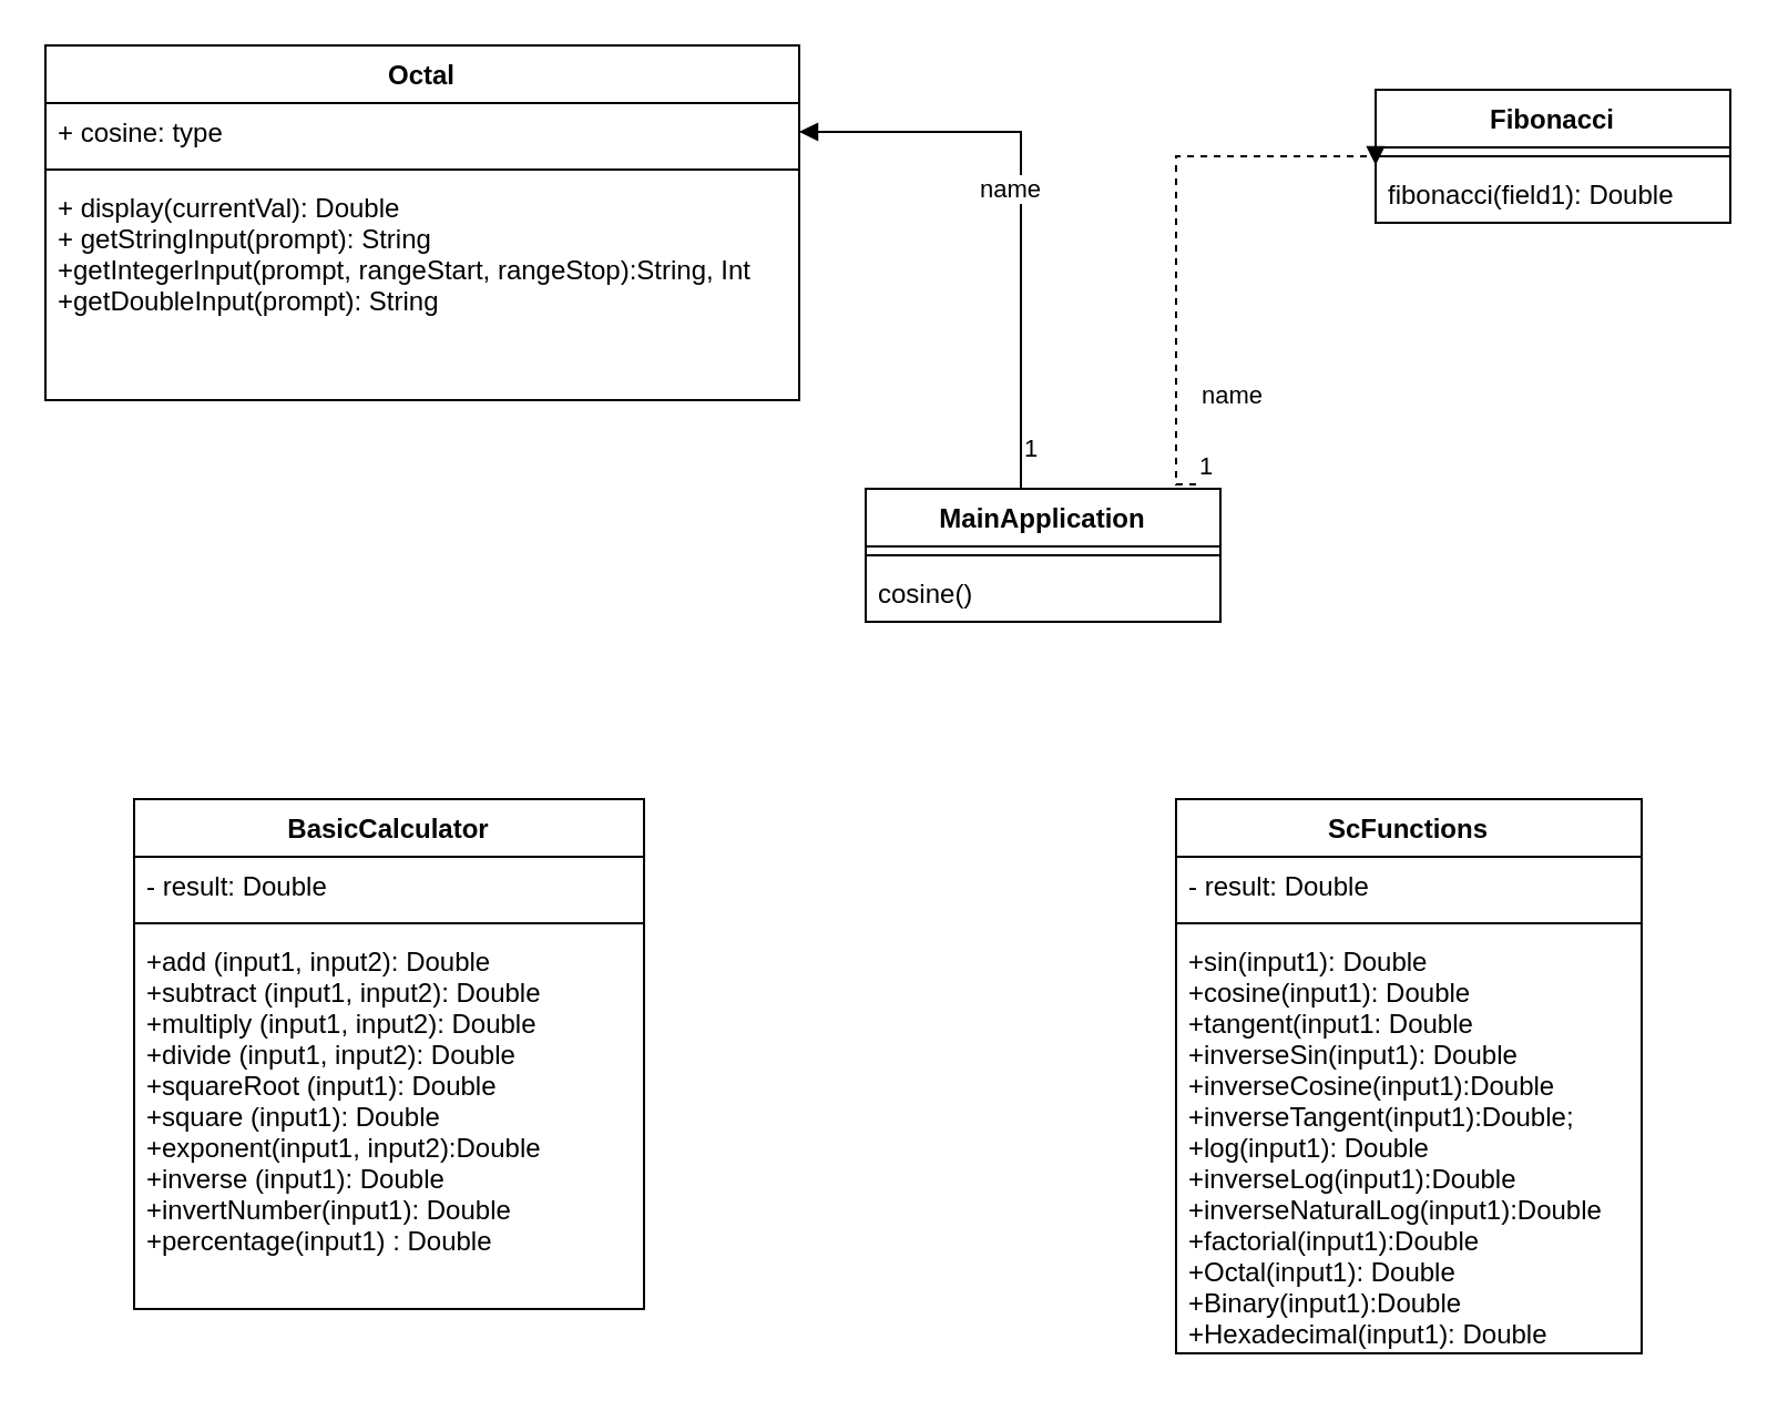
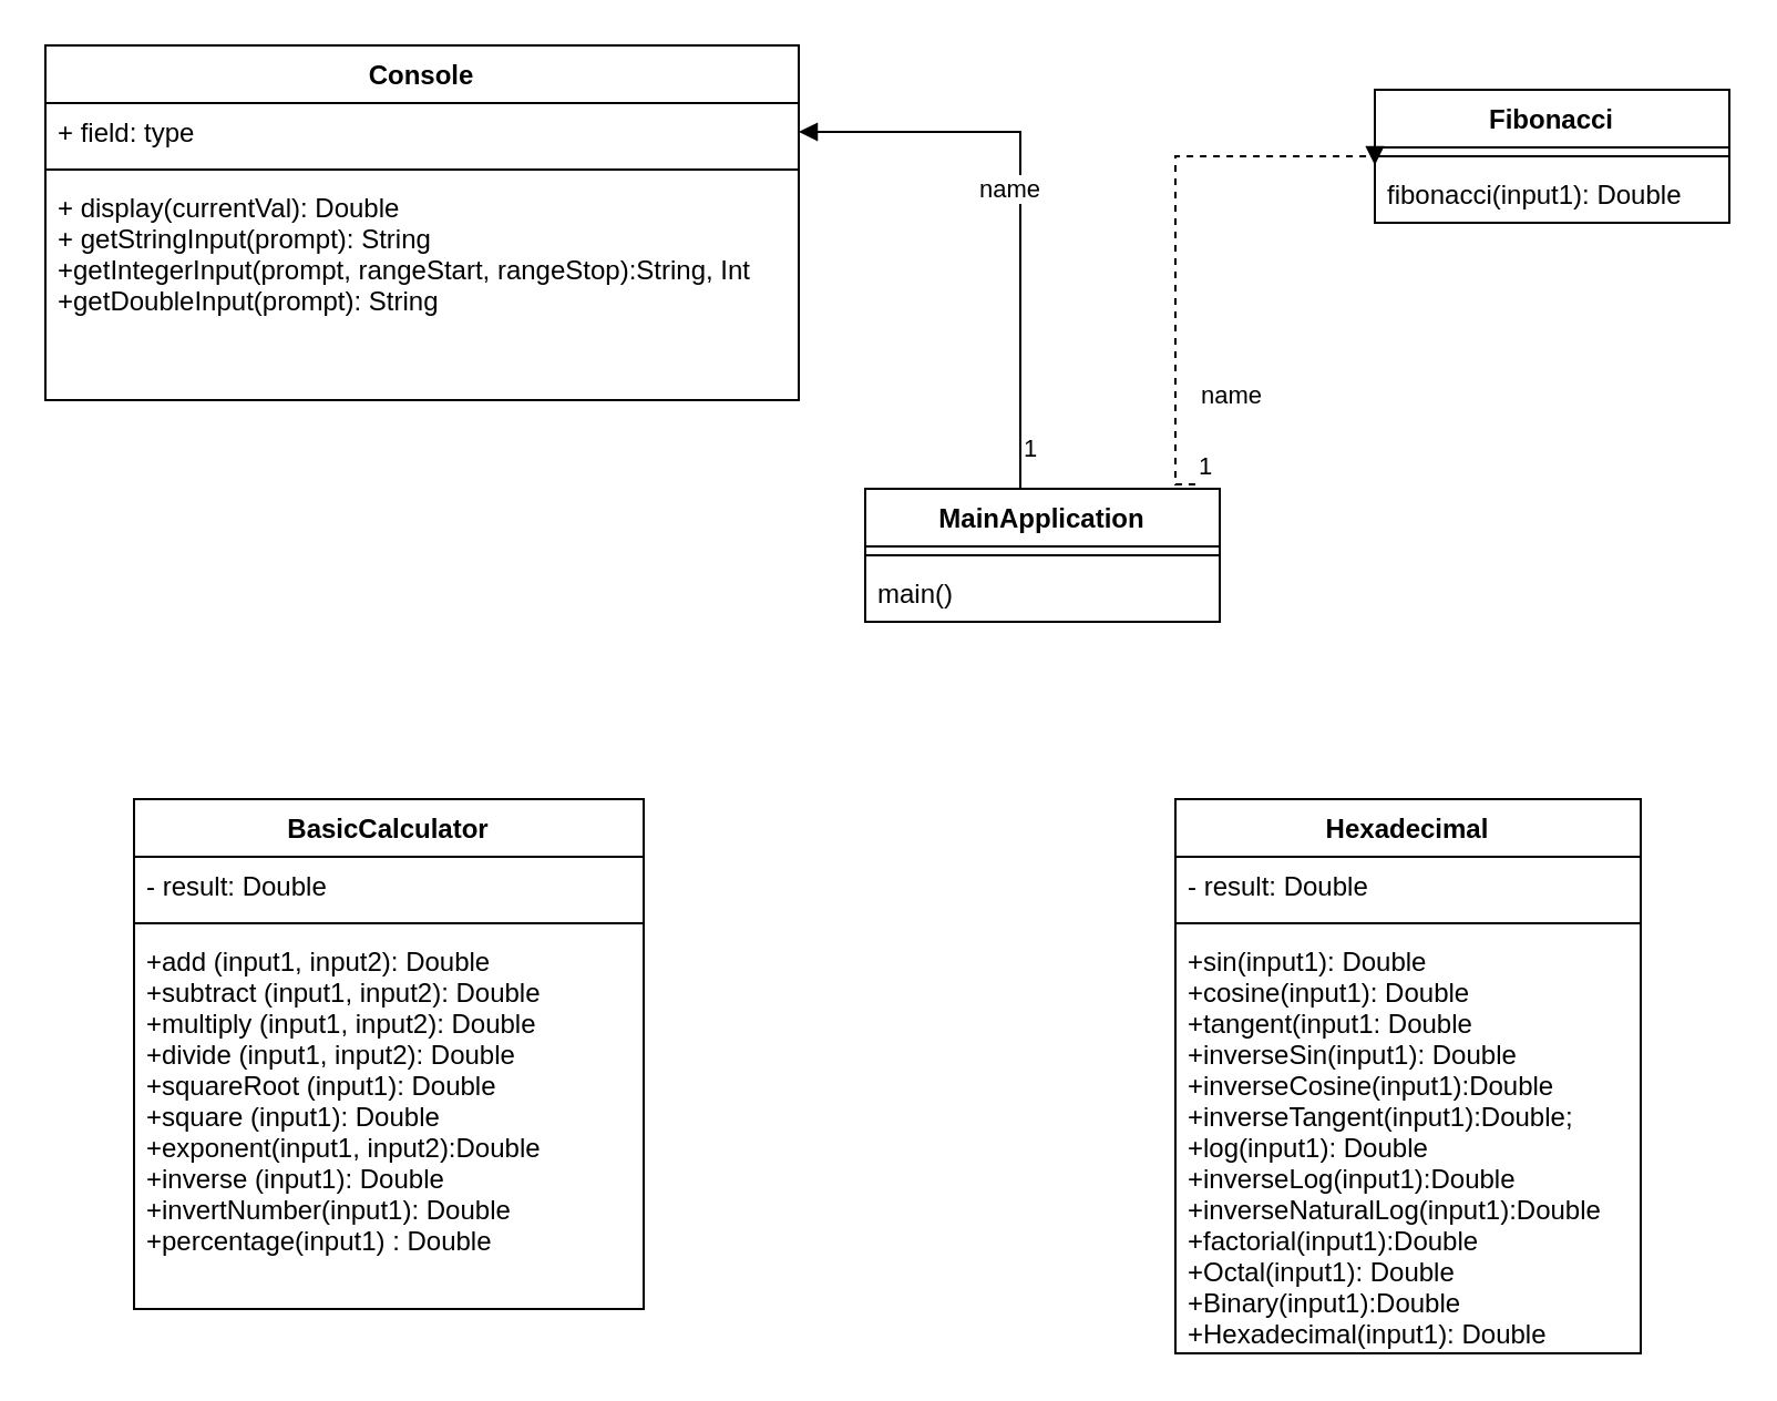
  <mxCell id="0" />
  <mxCell id="1" parent="0" />
  <mxCell id="2" value="MainApplication" style="swimlane;fontStyle=1;align=center;verticalAlign=top;childLayout=stackLayout;horizontal=1;startSize=26;horizontalStack=0;resizeParent=1;resizeParentMax=0;resizeLast=0;collapsible=1;marginBottom=0;" parent="1" vertex="1"><mxGeometry x="390" y="220" width="160" height="60" as="geometry" /></mxCell>
  <mxCell id="3" value="" style="line;strokeWidth=1;fillColor=none;align=left;verticalAlign=middle;spacingTop=-1;spacingLeft=3;spacingRight=3;rotatable=0;labelPosition=right;points=[];portConstraint=eastwest;" parent="2" vertex="1"><mxGeometry y="26" width="160" height="8" as="geometry" /></mxCell>
- <mxCell id="4" value="cosine()" style="text;strokeColor=none;fillColor=none;align=left;verticalAlign=top;spacingLeft=4;spacingRight=4;overflow=hidden;rotatable=0;points=[[0,0.5],[1,0.5]];portConstraint=eastwest;" parent="2" vertex="1"><mxGeometry y="34" width="160" height="26" as="geometry" /></mxCell>
+ <mxCell id="4" value="main()" style="text;strokeColor=none;fillColor=none;align=left;verticalAlign=top;spacingLeft=4;spacingRight=4;overflow=hidden;rotatable=0;points=[[0,0.5],[1,0.5]];portConstraint=eastwest;" parent="2" vertex="1"><mxGeometry y="34" width="160" height="26" as="geometry" /></mxCell>
  <mxCell id="5" value="BasicCalculator" style="swimlane;fontStyle=1;align=center;verticalAlign=top;childLayout=stackLayout;horizontal=1;startSize=26;horizontalStack=0;resizeParent=1;resizeParentMax=0;resizeLast=0;collapsible=1;marginBottom=0;" vertex="1" parent="1"><mxGeometry x="60" y="360" width="230" height="230" as="geometry" /></mxCell>
  <mxCell id="6" value="- result: Double" style="text;strokeColor=none;fillColor=none;align=left;verticalAlign=top;spacingLeft=4;spacingRight=4;overflow=hidden;rotatable=0;points=[[0,0.5],[1,0.5]];portConstraint=eastwest;" vertex="1" parent="5"><mxGeometry y="26" width="230" height="26" as="geometry" /></mxCell>
  <mxCell id="7" value="" style="line;strokeWidth=1;fillColor=none;align=left;verticalAlign=middle;spacingTop=-1;spacingLeft=3;spacingRight=3;rotatable=0;labelPosition=right;points=[];portConstraint=eastwest;" vertex="1" parent="5"><mxGeometry y="52" width="230" height="8" as="geometry" /></mxCell>
  <mxCell id="8" value="+add (input1, input2): Double&#10;+subtract (input1, input2): Double&#10;+multiply (input1, input2): Double&#10;+divide (input1, input2): Double&#10;+squareRoot (input1): Double&#10;+square (input1): Double&#10;+exponent(input1, input2):Double&#10;+inverse (input1): Double&#10;+invertNumber(input1): Double&#10;+percentage(input1) : Double" style="text;strokeColor=none;fillColor=none;align=left;verticalAlign=top;spacingLeft=4;spacingRight=4;overflow=hidden;rotatable=0;points=[[0,0.5],[1,0.5]];portConstraint=eastwest;" vertex="1" parent="5"><mxGeometry y="60" width="230" height="170" as="geometry" /></mxCell>
- <mxCell id="9" value="ScFunctions" style="swimlane;fontStyle=1;align=center;verticalAlign=top;childLayout=stackLayout;horizontal=1;startSize=26;horizontalStack=0;resizeParent=1;resizeParentMax=0;resizeLast=0;collapsible=1;marginBottom=0;" vertex="1" parent="1"><mxGeometry x="530" y="360" width="210" height="250" as="geometry" /></mxCell>
+ <mxCell id="9" value="Hexadecimal" style="swimlane;fontStyle=1;align=center;verticalAlign=top;childLayout=stackLayout;horizontal=1;startSize=26;horizontalStack=0;resizeParent=1;resizeParentMax=0;resizeLast=0;collapsible=1;marginBottom=0;" vertex="1" parent="1"><mxGeometry x="530" y="360" width="210" height="250" as="geometry" /></mxCell>
  <mxCell id="10" value="- result: Double" style="text;strokeColor=none;fillColor=none;align=left;verticalAlign=top;spacingLeft=4;spacingRight=4;overflow=hidden;rotatable=0;points=[[0,0.5],[1,0.5]];portConstraint=eastwest;" vertex="1" parent="9"><mxGeometry y="26" width="210" height="26" as="geometry" /></mxCell>
  <mxCell id="11" value="" style="line;strokeWidth=1;fillColor=none;align=left;verticalAlign=middle;spacingTop=-1;spacingLeft=3;spacingRight=3;rotatable=0;labelPosition=right;points=[];portConstraint=eastwest;" vertex="1" parent="9"><mxGeometry y="52" width="210" height="8" as="geometry" /></mxCell>
  <mxCell id="12" value="+sin(input1): Double&#10;+cosine(input1): Double&#10;+tangent(input1: Double&#10;+inverseSin(input1): Double&#10;+inverseCosine(input1):Double&#10;+inverseTangent(input1):Double;&#10;+log(input1): Double&#10;+inverseLog(input1):Double&#10;+inverseNaturalLog(input1):Double&#10;+factorial(input1):Double&#10;+Octal(input1): Double&#10;+Binary(input1):Double&#10;+Hexadecimal(input1): Double" style="text;strokeColor=none;fillColor=none;align=left;verticalAlign=top;spacingLeft=4;spacingRight=4;overflow=hidden;rotatable=0;points=[[0,0.5],[1,0.5]];portConstraint=eastwest;" vertex="1" parent="9"><mxGeometry y="60" width="210" height="190" as="geometry" /></mxCell>
- <mxCell id="13" value="Octal" style="swimlane;fontStyle=1;align=center;verticalAlign=top;childLayout=stackLayout;horizontal=1;startSize=26;horizontalStack=0;resizeParent=1;resizeParentMax=0;resizeLast=0;collapsible=1;marginBottom=0;" vertex="1" parent="1"><mxGeometry x="20" y="20" width="340" height="160" as="geometry" /></mxCell>
- <mxCell id="14" value="+ cosine: type" style="text;strokeColor=none;fillColor=none;align=left;verticalAlign=top;spacingLeft=4;spacingRight=4;overflow=hidden;rotatable=0;points=[[0,0.5],[1,0.5]];portConstraint=eastwest;" vertex="1" parent="13"><mxGeometry y="26" width="340" height="26" as="geometry" /></mxCell>
+ <mxCell id="13" value="Console" style="swimlane;fontStyle=1;align=center;verticalAlign=top;childLayout=stackLayout;horizontal=1;startSize=26;horizontalStack=0;resizeParent=1;resizeParentMax=0;resizeLast=0;collapsible=1;marginBottom=0;" vertex="1" parent="1"><mxGeometry x="20" y="20" width="340" height="160" as="geometry" /></mxCell>
+ <mxCell id="14" value="+ field: type" style="text;strokeColor=none;fillColor=none;align=left;verticalAlign=top;spacingLeft=4;spacingRight=4;overflow=hidden;rotatable=0;points=[[0,0.5],[1,0.5]];portConstraint=eastwest;" vertex="1" parent="13"><mxGeometry y="26" width="340" height="26" as="geometry" /></mxCell>
  <mxCell id="15" value="" style="line;strokeWidth=1;fillColor=none;align=left;verticalAlign=middle;spacingTop=-1;spacingLeft=3;spacingRight=3;rotatable=0;labelPosition=right;points=[];portConstraint=eastwest;" vertex="1" parent="13"><mxGeometry y="52" width="340" height="8" as="geometry" /></mxCell>
  <mxCell id="16" value="+ display(currentVal): Double&#10;+ getStringInput(prompt): String&#10;+getIntegerInput(prompt, rangeStart, rangeStop):String, Int&#10;+getDoubleInput(prompt): String&#10;&#10;" style="text;strokeColor=none;fillColor=none;align=left;verticalAlign=top;spacingLeft=4;spacingRight=4;overflow=hidden;rotatable=0;points=[[0,0.5],[1,0.5]];portConstraint=eastwest;" vertex="1" parent="13"><mxGeometry y="60" width="340" height="100" as="geometry" /></mxCell>
  <mxCell id="17" value="Fibonacci" style="swimlane;fontStyle=1;align=center;verticalAlign=top;childLayout=stackLayout;horizontal=1;startSize=26;horizontalStack=0;resizeParent=1;resizeParentMax=0;resizeLast=0;collapsible=1;marginBottom=0;" vertex="1" parent="1"><mxGeometry x="620" y="40" width="160" height="60" as="geometry" /></mxCell>
  <mxCell id="18" value="" style="line;strokeWidth=1;fillColor=none;align=left;verticalAlign=middle;spacingTop=-1;spacingLeft=3;spacingRight=3;rotatable=0;labelPosition=right;points=[];portConstraint=eastwest;" vertex="1" parent="17"><mxGeometry y="26" width="160" height="8" as="geometry" /></mxCell>
- <mxCell id="19" value="fibonacci(field1): Double" style="text;strokeColor=none;fillColor=none;align=left;verticalAlign=top;spacingLeft=4;spacingRight=4;overflow=hidden;rotatable=0;points=[[0,0.5],[1,0.5]];portConstraint=eastwest;" vertex="1" parent="17"><mxGeometry y="34" width="160" height="26" as="geometry" /></mxCell>
+ <mxCell id="19" value="fibonacci(input1): Double" style="text;strokeColor=none;fillColor=none;align=left;verticalAlign=top;spacingLeft=4;spacingRight=4;overflow=hidden;rotatable=0;points=[[0,0.5],[1,0.5]];portConstraint=eastwest;" vertex="1" parent="17"><mxGeometry y="34" width="160" height="26" as="geometry" /></mxCell>
  <mxCell id="20" value="name" style="endArrow=block;endFill=1;html=1;edgeStyle=orthogonalEdgeStyle;align=left;verticalAlign=top;rounded=0;exitX=0.931;exitY=-0.033;exitDx=0;exitDy=0;exitPerimeter=0;dashed=1;" edge="1" parent="1" source="2" target="19"><mxGeometry x="-0.506" y="-10" relative="1" as="geometry"><mxPoint x="330" y="350" as="sourcePoint" /><mxPoint x="470" y="350" as="targetPoint" /><Array as="points"><mxPoint x="530" y="218" /><mxPoint x="530" y="70" /><mxPoint x="620" y="70" /></Array><mxPoint as="offset" /></mxGeometry></mxCell>
  <mxCell id="21" value="1" style="edgeLabel;resizable=0;html=1;align=left;verticalAlign=bottom;" connectable="0" vertex="1" parent="20"><mxGeometry x="-1" relative="1" as="geometry" /></mxCell>
  <mxCell id="22" value="name" style="endArrow=block;endFill=1;html=1;edgeStyle=orthogonalEdgeStyle;align=left;verticalAlign=top;rounded=0;" edge="1" parent="1" target="14"><mxGeometry x="0.133" y="20" relative="1" as="geometry"><mxPoint x="460" y="220" as="sourcePoint" /><mxPoint x="230" y="39" as="targetPoint" /><Array as="points"><mxPoint x="460" y="220" /><mxPoint x="460" y="20" /></Array><mxPoint as="offset" /></mxGeometry></mxCell>
  <mxCell id="23" value="1" style="edgeLabel;resizable=0;html=1;align=left;verticalAlign=bottom;" connectable="0" vertex="1" parent="22"><mxGeometry x="-1" relative="1" as="geometry"><mxPoint y="-10" as="offset" /></mxGeometry></mxCell>
